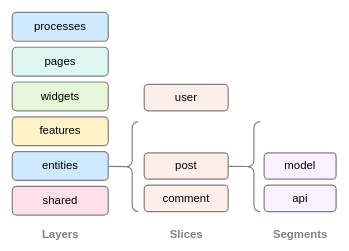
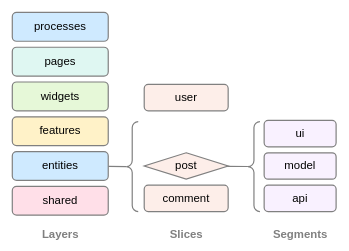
  <mxCell id="0" />
  <mxCell id="1" parent="0" />
  <mxCell id="2" value="processes" style="rounded=1;whiteSpace=wrap;html=1;strokeColor=#808080;fillColor=#cfeaff;strokeWidth=2;fontSize=19;" parent="1" vertex="1"><mxGeometry x="20" y="20" width="160" height="48" as="geometry" /></mxCell>
  <mxCell id="3" value="pages" style="rounded=1;whiteSpace=wrap;html=1;strokeColor=#808080;fillColor=#dff7f2;strokeWidth=2;fontSize=19;" parent="1" vertex="1"><mxGeometry x="20" y="78" width="160" height="48" as="geometry" /></mxCell>
  <mxCell id="4" value="widgets" style="rounded=1;whiteSpace=wrap;html=1;strokeColor=#808080;fillColor=#e6f8d8;strokeWidth=2;fontSize=19;" parent="1" vertex="1"><mxGeometry x="20" y="136" width="160" height="48" as="geometry" /></mxCell>
  <mxCell id="5" value="features" style="rounded=1;whiteSpace=wrap;html=1;strokeColor=#808080;fillColor=#fff2c8;strokeWidth=2;fontSize=19;" parent="1" vertex="1"><mxGeometry x="20" y="194" width="160" height="48" as="geometry" /></mxCell>
  <mxCell id="6" value="" style="edgeStyle=none;html=1;endArrow=none;endFill=0;strokeColor=#808080;strokeWidth=2;" edge="1" parent="1" source="7" target="19"><mxGeometry relative="1" as="geometry" /></mxCell>
  <mxCell id="7" value="entities" style="rounded=1;whiteSpace=wrap;html=1;strokeColor=#808080;fillColor=#cfeaff;strokeWidth=2;fontSize=19;" parent="1" vertex="1"><mxGeometry x="20" y="252" width="160" height="48" as="geometry" /></mxCell>
  <mxCell id="8" value="shared" style="rounded=1;whiteSpace=wrap;html=1;strokeColor=#808080;fillColor=#ffdfe8;strokeWidth=2;fontSize=19;" parent="1" vertex="1"><mxGeometry x="20" y="310" width="160" height="48" as="geometry" /></mxCell>
  <mxCell id="9" value="Layers" style="text;html=1;align=center;verticalAlign=top;strokeColor=none;fillColor=none;fontSize=19;fontStyle=1;fontColor=#808080;" parent="1" vertex="1"><mxGeometry x="20" y="372" width="160" height="24" as="geometry" /></mxCell>
  <mxCell id="10" value="user" style="rounded=1;whiteSpace=wrap;html=1;strokeColor=#808080;fillColor=#fdeee9;strokeWidth=2;fontSize=19;" parent="1" vertex="1"><mxGeometry x="240" y="140" width="140" height="44" as="geometry" /></mxCell>
  <mxCell id="11" value="" style="edgeStyle=none;html=1;endArrow=none;endFill=0;strokeColor=#808080;strokeWidth=2;" edge="1" parent="1" source="12" target="20"><mxGeometry relative="1" as="geometry" /></mxCell>
- <mxCell id="12" value="post" style="rounded=1;whiteSpace=wrap;html=1;strokeColor=#808080;fillColor=#fdeee9;strokeWidth=2;fontSize=19;" parent="1" vertex="1"><mxGeometry x="240" y="254" width="140" height="44" as="geometry" /></mxCell>
+ <mxCell id="12" value="post" style="rhombus;whiteSpace=wrap;html=1;strokeColor=#808080;fillColor=#fdeee9;strokeWidth=2;fontSize=19;" parent="1" vertex="1"><mxGeometry x="240" y="254" width="140" height="44" as="geometry" /></mxCell>
  <mxCell id="13" value="comment" style="rounded=1;whiteSpace=wrap;html=1;strokeColor=#808080;fillColor=#fdeee9;strokeWidth=2;fontSize=19;" parent="1" vertex="1"><mxGeometry x="240" y="308" width="140" height="44" as="geometry" /></mxCell>
  <mxCell id="14" value="Slices" style="text;html=1;align=center;verticalAlign=top;strokeColor=none;fillColor=none;fontSize=19;fontStyle=1;fontColor=#808080;" parent="1" vertex="1"><mxGeometry x="240" y="372" width="140" height="24" as="geometry" /></mxCell>
+ <mxCell id="15" value="ui" style="rounded=1;whiteSpace=wrap;html=1;strokeColor=#808080;fillColor=#f9f1ff;strokeWidth=2;fontSize=19;" parent="1" vertex="1"><mxGeometry x="440" y="200" width="120" height="44" as="geometry" /></mxCell>
  <mxCell id="16" value="model" style="rounded=1;whiteSpace=wrap;html=1;strokeColor=#808080;fillColor=#f9f1ff;strokeWidth=2;fontSize=19;" parent="1" vertex="1"><mxGeometry x="440" y="254" width="120" height="44" as="geometry" /></mxCell>
  <mxCell id="17" value="api" style="rounded=1;whiteSpace=wrap;html=1;strokeColor=#808080;fillColor=#f9f1ff;strokeWidth=2;fontSize=19;" parent="1" vertex="1"><mxGeometry x="440" y="308" width="120" height="44" as="geometry" /></mxCell>
  <mxCell id="18" value="Segments" style="text;html=1;align=center;verticalAlign=top;strokeColor=none;fillColor=none;fontSize=19;fontStyle=1;fontColor=#808080;" parent="1" vertex="1"><mxGeometry x="440" y="372" width="120" height="24" as="geometry" /></mxCell>
  <mxCell id="19" value="" style="labelPosition=right;align=left;strokeWidth=2;shape=mxgraph.mockup.markup.curlyBrace;html=1;shadow=0;dashed=0;strokeColor=#808080;direction=north;" vertex="1" parent="1"><mxGeometry x="210" y="202" width="20" height="150" as="geometry" /></mxCell>
  <mxCell id="20" value="" style="labelPosition=right;align=left;strokeWidth=2;shape=mxgraph.mockup.markup.curlyBrace;html=1;shadow=0;dashed=0;strokeColor=#808080;direction=north;" vertex="1" parent="1"><mxGeometry x="413" y="202" width="20" height="150" as="geometry" /></mxCell>
